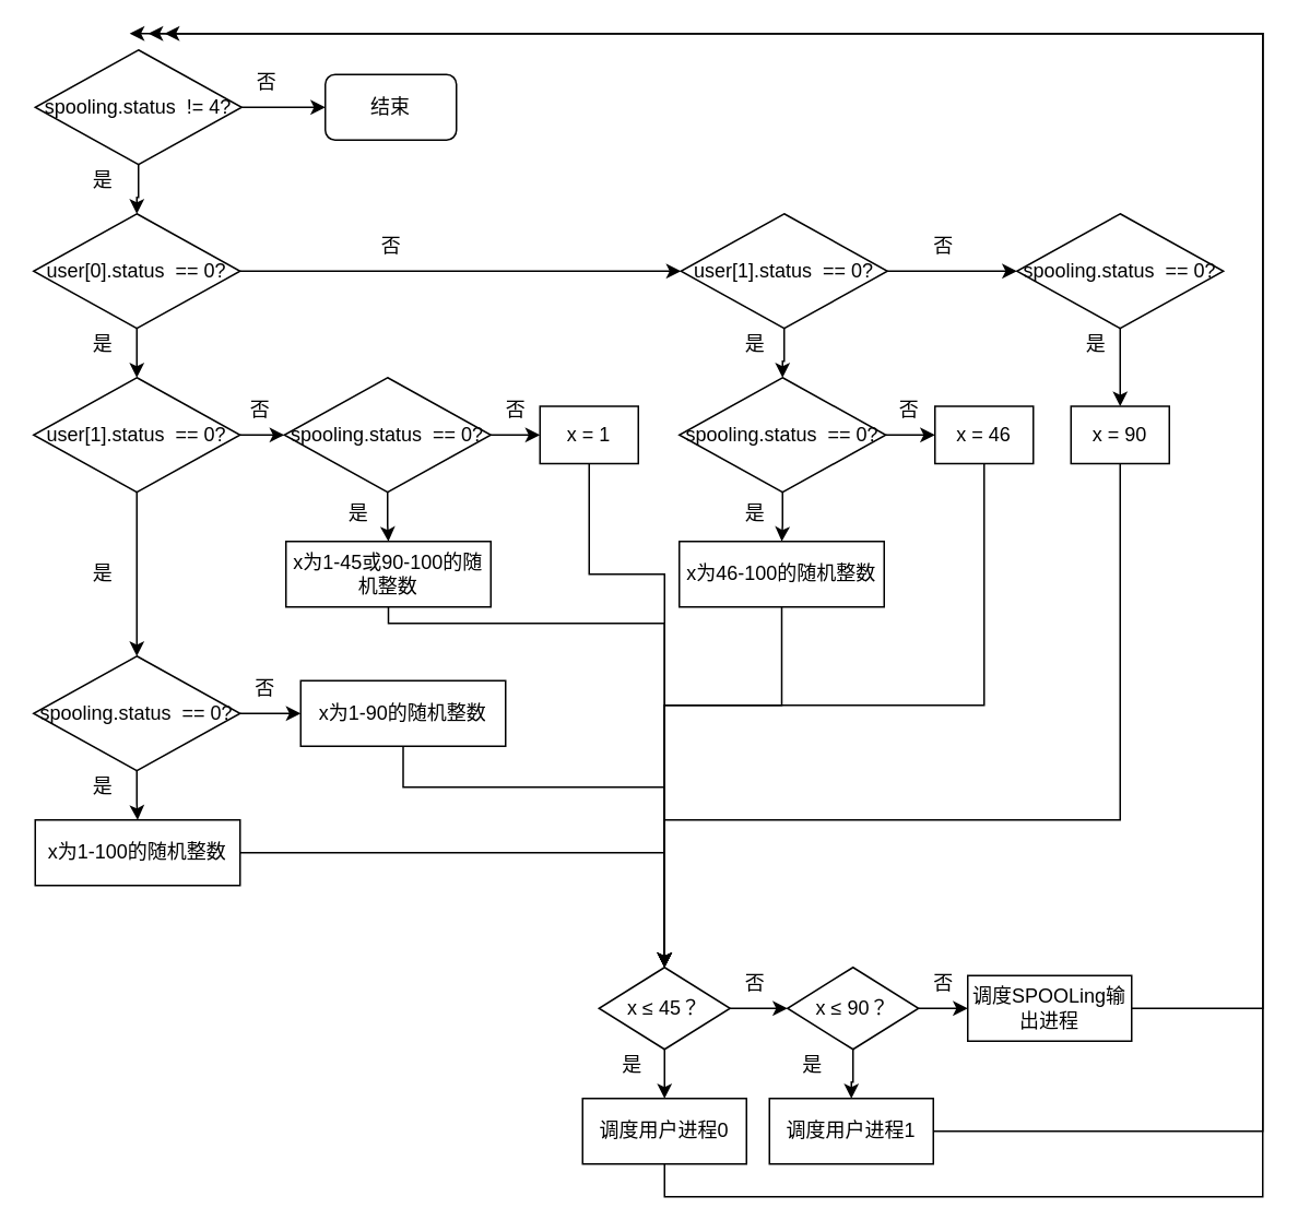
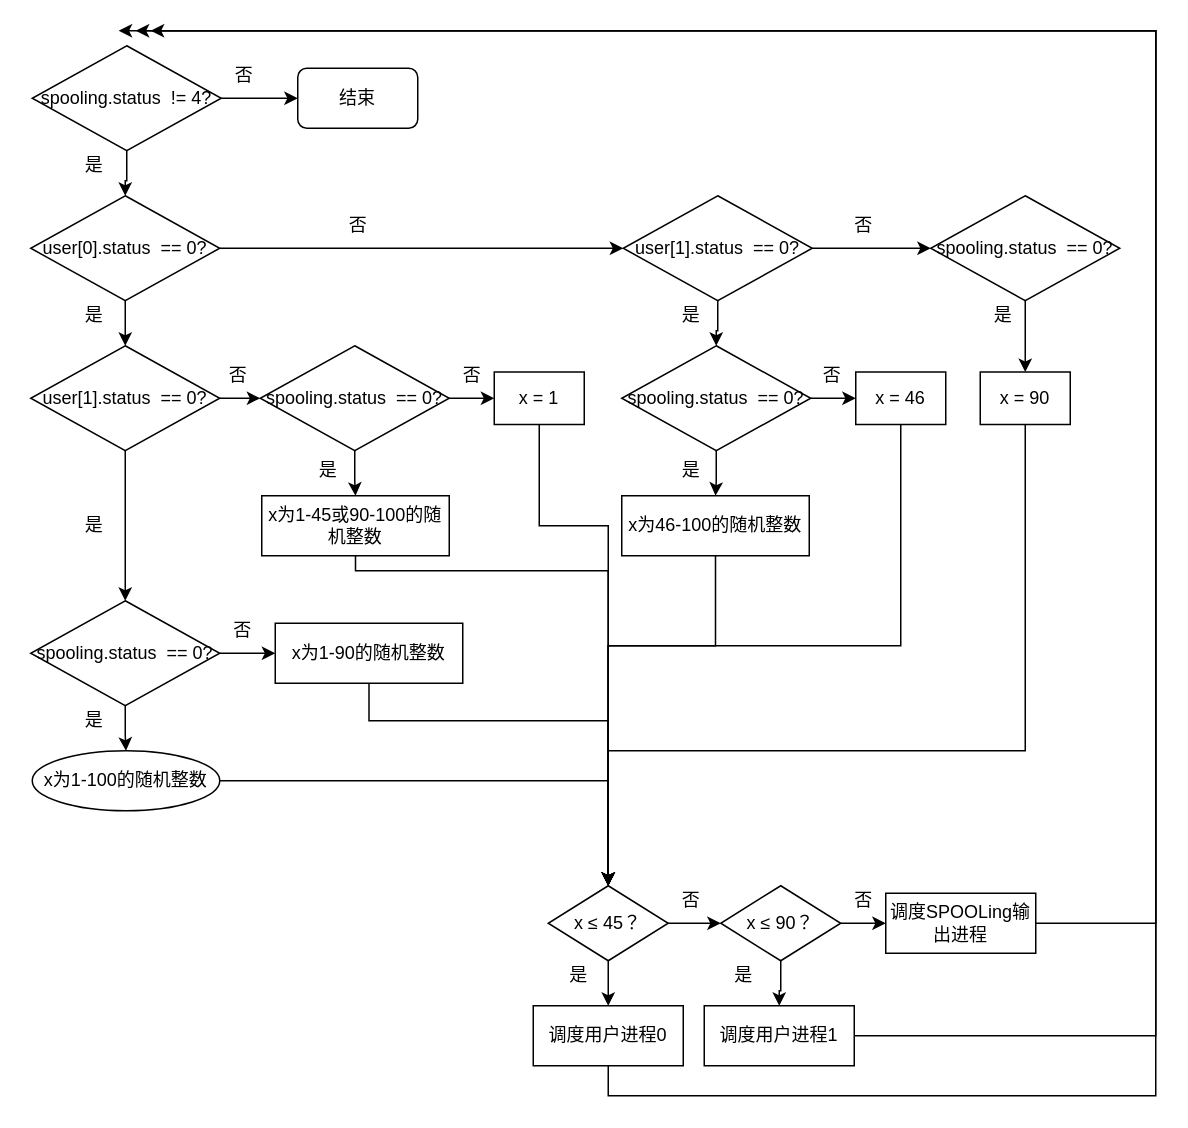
  <mxCell id="0" />
  <mxCell id="1" parent="0" />
  <mxCell id="2" value="" style="edgeStyle=orthogonalEdgeStyle;rounded=0;orthogonalLoop=1;jettySize=auto;html=1;" edge="1" parent="1" source="4" target="7"><mxGeometry relative="1" as="geometry" /></mxCell>
  <mxCell id="3" value="" style="edgeStyle=orthogonalEdgeStyle;rounded=0;orthogonalLoop=1;jettySize=auto;html=1;" edge="1" parent="1" source="4" target="10"><mxGeometry relative="1" as="geometry"><mxPoint x="213" y="160" as="sourcePoint" /></mxGeometry></mxCell>
  <mxCell id="4" value="user[0].status&amp;nbsp; == 0?" style="rhombus;whiteSpace=wrap;html=1;rounded=0;" vertex="1" parent="1"><mxGeometry x="20" y="130" width="126" height="70" as="geometry" /></mxCell>
  <mxCell id="5" value="" style="edgeStyle=orthogonalEdgeStyle;rounded=0;orthogonalLoop=1;jettySize=auto;html=1;" edge="1" parent="1" source="7" target="15"><mxGeometry relative="1" as="geometry" /></mxCell>
  <mxCell id="6" value="" style="edgeStyle=orthogonalEdgeStyle;rounded=0;orthogonalLoop=1;jettySize=auto;html=1;" edge="1" parent="1" source="7" target="26"><mxGeometry relative="1" as="geometry" /></mxCell>
  <mxCell id="7" value="user[1].status&amp;nbsp; == 0?" style="rhombus;whiteSpace=wrap;html=1;rounded=0;" vertex="1" parent="1"><mxGeometry x="20" y="230" width="126" height="70" as="geometry" /></mxCell>
  <mxCell id="8" value="" style="edgeStyle=orthogonalEdgeStyle;rounded=0;orthogonalLoop=1;jettySize=auto;html=1;" edge="1" parent="1" source="10" target="18"><mxGeometry relative="1" as="geometry" /></mxCell>
  <mxCell id="9" value="" style="edgeStyle=orthogonalEdgeStyle;rounded=0;orthogonalLoop=1;jettySize=auto;html=1;" edge="1" parent="1" source="10" target="22"><mxGeometry relative="1" as="geometry" /></mxCell>
  <mxCell id="10" value="user[1].status&amp;nbsp; == 0?" style="rhombus;whiteSpace=wrap;html=1;rounded=0;" vertex="1" parent="1"><mxGeometry x="415" y="130" width="126" height="70" as="geometry" /></mxCell>
  <mxCell id="11" value="是" style="text;html=1;align=center;verticalAlign=middle;resizable=0;points=[];autosize=1;strokeColor=none;fillColor=none;" vertex="1" parent="1"><mxGeometry x="47" y="200" width="30" height="20" as="geometry" /></mxCell>
  <mxCell id="12" value="否" style="text;html=1;align=center;verticalAlign=middle;resizable=0;points=[];autosize=1;strokeColor=none;fillColor=none;" vertex="1" parent="1"><mxGeometry x="223" y="140" width="30" height="20" as="geometry" /></mxCell>
  <mxCell id="13" value="" style="edgeStyle=orthogonalEdgeStyle;rounded=0;orthogonalLoop=1;jettySize=auto;html=1;" edge="1" parent="1" source="15" target="29"><mxGeometry relative="1" as="geometry" /></mxCell>
  <mxCell id="14" value="" style="edgeStyle=orthogonalEdgeStyle;rounded=0;orthogonalLoop=1;jettySize=auto;html=1;" edge="1" parent="1" source="15" target="32"><mxGeometry relative="1" as="geometry" /></mxCell>
  <mxCell id="15" value="spooling.status&amp;nbsp; == 0?" style="rhombus;whiteSpace=wrap;html=1;rounded=0;" vertex="1" parent="1"><mxGeometry x="20" y="400" width="126" height="70" as="geometry" /></mxCell>
  <mxCell id="16" value="是" style="text;html=1;align=center;verticalAlign=middle;resizable=0;points=[];autosize=1;strokeColor=none;fillColor=none;" vertex="1" parent="1"><mxGeometry x="47" y="340" width="30" height="20" as="geometry" /></mxCell>
  <mxCell id="17" value="" style="edgeStyle=orthogonalEdgeStyle;rounded=0;orthogonalLoop=1;jettySize=auto;html=1;" edge="1" parent="1" source="18" target="53"><mxGeometry relative="1" as="geometry" /></mxCell>
  <mxCell id="18" value="spooling.status&amp;nbsp; == 0?" style="rhombus;whiteSpace=wrap;html=1;rounded=0;" vertex="1" parent="1"><mxGeometry x="620" y="130" width="126" height="70" as="geometry" /></mxCell>
  <mxCell id="19" value="否" style="text;html=1;align=center;verticalAlign=middle;resizable=0;points=[];autosize=1;strokeColor=none;fillColor=none;" vertex="1" parent="1"><mxGeometry x="560" y="140" width="30" height="20" as="geometry" /></mxCell>
  <mxCell id="20" value="" style="edgeStyle=orthogonalEdgeStyle;rounded=0;orthogonalLoop=1;jettySize=auto;html=1;" edge="1" parent="1" source="22" target="41"><mxGeometry relative="1" as="geometry" /></mxCell>
  <mxCell id="21" value="" style="edgeStyle=orthogonalEdgeStyle;rounded=0;orthogonalLoop=1;jettySize=auto;html=1;" edge="1" parent="1" source="22" target="50"><mxGeometry relative="1" as="geometry" /></mxCell>
  <mxCell id="22" value="spooling.status&amp;nbsp; == 0?" style="rhombus;whiteSpace=wrap;html=1;rounded=0;" vertex="1" parent="1"><mxGeometry x="414" y="230" width="126" height="70" as="geometry" /></mxCell>
  <mxCell id="23" value="是" style="text;html=1;align=center;verticalAlign=middle;resizable=0;points=[];autosize=1;strokeColor=none;fillColor=none;" vertex="1" parent="1"><mxGeometry x="445" y="200" width="30" height="20" as="geometry" /></mxCell>
  <mxCell id="24" value="" style="edgeStyle=orthogonalEdgeStyle;rounded=0;orthogonalLoop=1;jettySize=auto;html=1;" edge="1" parent="1" source="26" target="35"><mxGeometry relative="1" as="geometry" /></mxCell>
  <mxCell id="25" value="" style="edgeStyle=orthogonalEdgeStyle;rounded=0;orthogonalLoop=1;jettySize=auto;html=1;" edge="1" parent="1" source="26" target="38"><mxGeometry relative="1" as="geometry" /></mxCell>
  <mxCell id="26" value="spooling.status&amp;nbsp; == 0?" style="rhombus;whiteSpace=wrap;html=1;rounded=0;" vertex="1" parent="1"><mxGeometry x="173" y="230" width="126" height="70" as="geometry" /></mxCell>
  <mxCell id="27" value="否" style="text;html=1;align=center;verticalAlign=middle;resizable=0;points=[];autosize=1;strokeColor=none;fillColor=none;" vertex="1" parent="1"><mxGeometry x="143" y="240" width="30" height="20" as="geometry" /></mxCell>
  <mxCell id="28" style="edgeStyle=orthogonalEdgeStyle;rounded=0;orthogonalLoop=1;jettySize=auto;html=1;" edge="1" parent="1" source="29" target="57"><mxGeometry relative="1" as="geometry" /></mxCell>
- <mxCell id="29" value="x为1-100的随机整数" style="rounded=0;whiteSpace=wrap;html=1;" vertex="1" parent="1"><mxGeometry x="21" y="500" width="125" height="40" as="geometry" /></mxCell>
+ <mxCell id="29" value="x为1-100的随机整数" style="ellipse;whiteSpace=wrap;html=1;" vertex="1" parent="1"><mxGeometry x="21" y="500" width="125" height="40" as="geometry" /></mxCell>
  <mxCell id="30" value="是" style="text;html=1;align=center;verticalAlign=middle;resizable=0;points=[];autosize=1;strokeColor=none;fillColor=none;" vertex="1" parent="1"><mxGeometry x="47" y="470" width="30" height="20" as="geometry" /></mxCell>
  <mxCell id="31" style="edgeStyle=orthogonalEdgeStyle;rounded=0;orthogonalLoop=1;jettySize=auto;html=1;" edge="1" parent="1" source="32" target="57"><mxGeometry relative="1" as="geometry"><Array as="points"><mxPoint x="246" y="480" /><mxPoint x="405" y="480" /></Array></mxGeometry></mxCell>
  <mxCell id="32" value="x为1-90的随机整数" style="rounded=0;whiteSpace=wrap;html=1;" vertex="1" parent="1"><mxGeometry x="183" y="415" width="125" height="40" as="geometry" /></mxCell>
  <mxCell id="33" value="否" style="text;html=1;align=center;verticalAlign=middle;resizable=0;points=[];autosize=1;strokeColor=none;fillColor=none;" vertex="1" parent="1"><mxGeometry x="146" y="410" width="30" height="20" as="geometry" /></mxCell>
  <mxCell id="34" style="edgeStyle=orthogonalEdgeStyle;rounded=0;orthogonalLoop=1;jettySize=auto;html=1;" edge="1" parent="1" source="35" target="57"><mxGeometry relative="1" as="geometry"><Array as="points"><mxPoint x="236" y="380" /><mxPoint x="405" y="380" /></Array></mxGeometry></mxCell>
  <mxCell id="35" value="x为1-45或90-100的随机整数" style="rounded=0;whiteSpace=wrap;html=1;" vertex="1" parent="1"><mxGeometry x="174" y="330" width="125" height="40" as="geometry" /></mxCell>
  <mxCell id="36" value="是" style="text;html=1;align=center;verticalAlign=middle;resizable=0;points=[];autosize=1;strokeColor=none;fillColor=none;" vertex="1" parent="1"><mxGeometry x="203" y="303" width="30" height="20" as="geometry" /></mxCell>
  <mxCell id="37" style="edgeStyle=orthogonalEdgeStyle;rounded=0;orthogonalLoop=1;jettySize=auto;html=1;entryX=0.5;entryY=0;entryDx=0;entryDy=0;" edge="1" parent="1" source="38" target="57"><mxGeometry relative="1" as="geometry"><Array as="points"><mxPoint x="359" y="350" /><mxPoint x="405" y="350" /></Array></mxGeometry></mxCell>
  <mxCell id="38" value="x = 1" style="rounded=0;whiteSpace=wrap;html=1;" vertex="1" parent="1"><mxGeometry x="329" y="247.5" width="60" height="35" as="geometry" /></mxCell>
  <mxCell id="39" value="否" style="text;html=1;align=center;verticalAlign=middle;resizable=0;points=[];autosize=1;strokeColor=none;fillColor=none;" vertex="1" parent="1"><mxGeometry x="299" y="240" width="30" height="20" as="geometry" /></mxCell>
  <mxCell id="40" style="edgeStyle=orthogonalEdgeStyle;rounded=0;orthogonalLoop=1;jettySize=auto;html=1;entryX=0.5;entryY=0;entryDx=0;entryDy=0;" edge="1" parent="1" source="41" target="57"><mxGeometry relative="1" as="geometry"><Array as="points"><mxPoint x="476" y="430" /><mxPoint x="405" y="430" /></Array></mxGeometry></mxCell>
  <mxCell id="41" value="x为46-100的随机整数" style="rounded=0;whiteSpace=wrap;html=1;" vertex="1" parent="1"><mxGeometry x="414" y="330" width="125" height="40" as="geometry" /></mxCell>
  <mxCell id="42" value="是" style="text;html=1;align=center;verticalAlign=middle;resizable=0;points=[];autosize=1;strokeColor=none;fillColor=none;" vertex="1" parent="1"><mxGeometry x="445" y="303" width="30" height="20" as="geometry" /></mxCell>
  <mxCell id="43" style="edgeStyle=orthogonalEdgeStyle;rounded=0;orthogonalLoop=1;jettySize=auto;html=1;" edge="1" parent="1" source="45" target="4"><mxGeometry relative="1" as="geometry" /></mxCell>
  <mxCell id="44" value="" style="edgeStyle=orthogonalEdgeStyle;rounded=0;orthogonalLoop=1;jettySize=auto;html=1;" edge="1" parent="1" source="45" target="47"><mxGeometry relative="1" as="geometry" /></mxCell>
  <mxCell id="45" value="spooling.status&amp;nbsp; != 4?" style="rhombus;whiteSpace=wrap;html=1;rounded=0;" vertex="1" parent="1"><mxGeometry x="21" y="30" width="126" height="70" as="geometry" /></mxCell>
  <mxCell id="46" value="是" style="text;html=1;align=center;verticalAlign=middle;resizable=0;points=[];autosize=1;strokeColor=none;fillColor=none;" vertex="1" parent="1"><mxGeometry x="47" y="100" width="30" height="20" as="geometry" /></mxCell>
  <mxCell id="47" value="结束" style="rounded=1;whiteSpace=wrap;html=1;" vertex="1" parent="1"><mxGeometry x="198" y="45" width="80" height="40" as="geometry" /></mxCell>
  <mxCell id="48" value="否" style="text;html=1;align=center;verticalAlign=middle;resizable=0;points=[];autosize=1;strokeColor=none;fillColor=none;" vertex="1" parent="1"><mxGeometry x="147" y="40" width="30" height="20" as="geometry" /></mxCell>
  <mxCell id="49" style="edgeStyle=orthogonalEdgeStyle;rounded=0;orthogonalLoop=1;jettySize=auto;html=1;" edge="1" parent="1" source="50" target="57"><mxGeometry relative="1" as="geometry"><Array as="points"><mxPoint x="600" y="430" /><mxPoint x="405" y="430" /></Array></mxGeometry></mxCell>
  <mxCell id="50" value="x = 46" style="rounded=0;whiteSpace=wrap;html=1;" vertex="1" parent="1"><mxGeometry x="570" y="247.5" width="60" height="35" as="geometry" /></mxCell>
  <mxCell id="51" value="否" style="text;html=1;align=center;verticalAlign=middle;resizable=0;points=[];autosize=1;strokeColor=none;fillColor=none;" vertex="1" parent="1"><mxGeometry x="539" y="240" width="30" height="20" as="geometry" /></mxCell>
  <mxCell id="52" style="edgeStyle=orthogonalEdgeStyle;rounded=0;orthogonalLoop=1;jettySize=auto;html=1;entryX=0.5;entryY=0;entryDx=0;entryDy=0;" edge="1" parent="1" source="53" target="57"><mxGeometry relative="1" as="geometry"><Array as="points"><mxPoint x="683" y="500" /><mxPoint x="405" y="500" /></Array></mxGeometry></mxCell>
  <mxCell id="53" value="x = 90" style="rounded=0;whiteSpace=wrap;html=1;" vertex="1" parent="1"><mxGeometry x="653" y="247.5" width="60" height="35" as="geometry" /></mxCell>
  <mxCell id="54" value="是" style="text;html=1;align=center;verticalAlign=middle;resizable=0;points=[];autosize=1;strokeColor=none;fillColor=none;" vertex="1" parent="1"><mxGeometry x="653" y="200" width="30" height="20" as="geometry" /></mxCell>
  <mxCell id="55" value="" style="edgeStyle=orthogonalEdgeStyle;rounded=0;orthogonalLoop=1;jettySize=auto;html=1;" edge="1" parent="1" source="57" target="62"><mxGeometry relative="1" as="geometry" /></mxCell>
  <mxCell id="56" value="" style="edgeStyle=orthogonalEdgeStyle;rounded=0;orthogonalLoop=1;jettySize=auto;html=1;" edge="1" parent="1" source="57" target="60"><mxGeometry relative="1" as="geometry" /></mxCell>
  <mxCell id="57" value="x ≤ 45？" style="rhombus;whiteSpace=wrap;html=1;rounded=0;" vertex="1" parent="1"><mxGeometry x="365" y="590" width="80" height="50" as="geometry" /></mxCell>
  <mxCell id="58" value="" style="edgeStyle=orthogonalEdgeStyle;rounded=0;orthogonalLoop=1;jettySize=auto;html=1;" edge="1" parent="1" source="60" target="64"><mxGeometry relative="1" as="geometry" /></mxCell>
  <mxCell id="59" value="" style="edgeStyle=orthogonalEdgeStyle;rounded=0;orthogonalLoop=1;jettySize=auto;html=1;" edge="1" parent="1" source="60" target="69"><mxGeometry relative="1" as="geometry" /></mxCell>
  <mxCell id="60" value="x ≤ 90？" style="rhombus;whiteSpace=wrap;html=1;rounded=0;" vertex="1" parent="1"><mxGeometry x="480" y="590" width="80" height="50" as="geometry" /></mxCell>
  <mxCell id="61" style="edgeStyle=orthogonalEdgeStyle;rounded=0;orthogonalLoop=1;jettySize=auto;html=1;" edge="1" parent="1" source="62"><mxGeometry relative="1" as="geometry"><mxPoint x="78.621" y="20" as="targetPoint" /><Array as="points"><mxPoint x="405" y="730" /><mxPoint x="770" y="730" /><mxPoint x="770" y="20" /></Array></mxGeometry></mxCell>
  <mxCell id="62" value="调度用户进程0" style="rounded=0;whiteSpace=wrap;html=1;" vertex="1" parent="1"><mxGeometry x="355" y="670" width="100" height="40" as="geometry" /></mxCell>
  <mxCell id="63" style="edgeStyle=orthogonalEdgeStyle;rounded=0;orthogonalLoop=1;jettySize=auto;html=1;" edge="1" parent="1" source="64"><mxGeometry relative="1" as="geometry"><mxPoint x="90" y="20" as="targetPoint" /><Array as="points"><mxPoint x="770" y="690" /><mxPoint x="770" y="20" /></Array></mxGeometry></mxCell>
  <mxCell id="64" value="调度用户进程1" style="rounded=0;whiteSpace=wrap;html=1;" vertex="1" parent="1"><mxGeometry x="469" y="670" width="100" height="40" as="geometry" /></mxCell>
  <mxCell id="65" value="是" style="text;html=1;align=center;verticalAlign=middle;resizable=0;points=[];autosize=1;strokeColor=none;fillColor=none;" vertex="1" parent="1"><mxGeometry x="370" y="640" width="30" height="20" as="geometry" /></mxCell>
  <mxCell id="66" value="否" style="text;html=1;align=center;verticalAlign=middle;resizable=0;points=[];autosize=1;strokeColor=none;fillColor=none;" vertex="1" parent="1"><mxGeometry x="445" y="590" width="30" height="20" as="geometry" /></mxCell>
  <mxCell id="67" value="是" style="text;html=1;align=center;verticalAlign=middle;resizable=0;points=[];autosize=1;strokeColor=none;fillColor=none;" vertex="1" parent="1"><mxGeometry x="480" y="640" width="30" height="20" as="geometry" /></mxCell>
  <mxCell id="68" style="edgeStyle=orthogonalEdgeStyle;rounded=0;orthogonalLoop=1;jettySize=auto;html=1;" edge="1" parent="1" source="69"><mxGeometry relative="1" as="geometry"><mxPoint x="100" y="20" as="targetPoint" /><Array as="points"><mxPoint x="770" y="615" /><mxPoint x="770" y="20" /></Array></mxGeometry></mxCell>
  <mxCell id="69" value="调度SPOOLing输出进程" style="rounded=0;whiteSpace=wrap;html=1;" vertex="1" parent="1"><mxGeometry x="590" y="595" width="100" height="40" as="geometry" /></mxCell>
  <mxCell id="70" value="否" style="text;html=1;align=center;verticalAlign=middle;resizable=0;points=[];autosize=1;strokeColor=none;fillColor=none;" vertex="1" parent="1"><mxGeometry x="560" y="590" width="30" height="20" as="geometry" /></mxCell>
